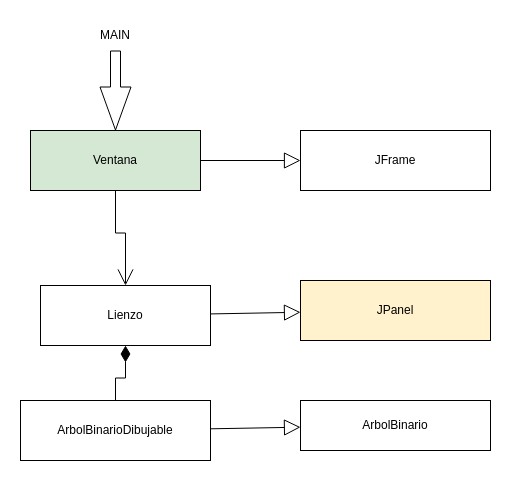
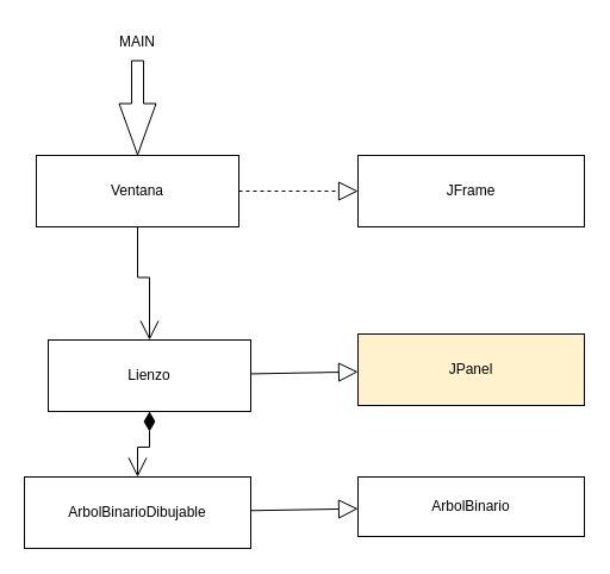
  <mxCell id="0" />
  <mxCell id="1" parent="0" />
  <mxCell id="2" style="edgeStyle=orthogonalEdgeStyle;rounded=0;orthogonalLoop=1;jettySize=auto;html=1;endArrow=open;endFill=0;startSize=14;endSize=14;" edge="1" parent="1" source="4" target="7"><mxGeometry relative="1" as="geometry" /></mxCell>
- <mxCell id="3" style="edgeStyle=none;rounded=0;orthogonalLoop=1;jettySize=auto;html=1;startArrow=none;startFill=0;endArrow=block;endFill=0;startSize=14;endSize=14;" edge="1" parent="1" source="4" target="12"><mxGeometry relative="1" as="geometry" /></mxCell>
- <mxCell id="4" value="Ventana" style="rounded=0;whiteSpace=wrap;html=1;fillColor=#d5e8d4;" vertex="1" parent="1"><mxGeometry x="30" y="130" width="170" height="60" as="geometry" /></mxCell>
- <mxCell id="5" style="edgeStyle=orthogonalEdgeStyle;rounded=0;orthogonalLoop=1;jettySize=auto;html=1;endArrow=none;endFill=0;startArrow=diamondThin;startFill=1;startSize=14;endSize=14;" edge="1" parent="1" source="7" target="9"><mxGeometry relative="1" as="geometry" /></mxCell>
+ <mxCell id="3" style="edgeStyle=none;rounded=0;orthogonalLoop=1;jettySize=auto;html=1;startArrow=none;startFill=0;endArrow=block;endFill=0;startSize=14;endSize=14;dashed=1;" edge="1" parent="1" source="4" target="12"><mxGeometry relative="1" as="geometry" /></mxCell>
+ <mxCell id="4" value="Ventana" style="rounded=0;whiteSpace=wrap;html=1;" vertex="1" parent="1"><mxGeometry x="30" y="130" width="170" height="60" as="geometry" /></mxCell>
+ <mxCell id="5" style="edgeStyle=orthogonalEdgeStyle;rounded=0;orthogonalLoop=1;jettySize=auto;html=1;endArrow=open;endFill=0;startArrow=diamondThin;startFill=1;startSize=14;endSize=14;" edge="1" parent="1" source="7" target="9"><mxGeometry relative="1" as="geometry" /></mxCell>
  <mxCell id="6" style="edgeStyle=none;rounded=0;orthogonalLoop=1;jettySize=auto;html=1;startArrow=none;startFill=0;endArrow=block;endFill=0;startSize=14;endSize=14;" edge="1" parent="1" source="7" target="11"><mxGeometry relative="1" as="geometry" /></mxCell>
  <mxCell id="7" value="Lienzo" style="rounded=0;whiteSpace=wrap;html=1;" vertex="1" parent="1"><mxGeometry x="40" y="285" width="170" height="60" as="geometry" /></mxCell>
  <mxCell id="8" style="edgeStyle=none;rounded=0;orthogonalLoop=1;jettySize=auto;html=1;startArrow=none;startFill=0;endArrow=block;endFill=0;startSize=14;endSize=14;" edge="1" parent="1" source="9" target="10"><mxGeometry relative="1" as="geometry" /></mxCell>
  <mxCell id="9" value="ArbolBinarioDibujable" style="whiteSpace=wrap;html=1;" vertex="1" parent="1"><mxGeometry x="20" y="400" width="190" height="60" as="geometry" /></mxCell>
  <mxCell id="10" value="ArbolBinario" style="whiteSpace=wrap;html=1;" vertex="1" parent="1"><mxGeometry x="300" y="400" width="190" height="50" as="geometry" /></mxCell>
  <mxCell id="11" value="JPanel" style="whiteSpace=wrap;html=1;fillColor=#fff2cc;" vertex="1" parent="1"><mxGeometry x="300" y="280" width="190" height="60" as="geometry" /></mxCell>
  <mxCell id="12" value="JFrame" style="whiteSpace=wrap;html=1;" vertex="1" parent="1"><mxGeometry x="300" y="130" width="190" height="60" as="geometry" /></mxCell>
  <mxCell id="13" value="" style="shape=flexArrow;endArrow=classic;html=1;rounded=0;startSize=14;endSize=14;entryX=0.5;entryY=0;entryDx=0;entryDy=0;" edge="1" parent="1" target="4"><mxGeometry width="50" height="50" relative="1" as="geometry"><mxPoint x="115" y="50" as="sourcePoint" /><mxPoint x="120" y="120" as="targetPoint" /></mxGeometry></mxCell>
  <mxCell id="14" value="MAIN" style="text;html=1;strokeColor=none;fillColor=none;align=center;verticalAlign=middle;whiteSpace=wrap;rounded=0;" vertex="1" parent="1"><mxGeometry x="85" y="20" width="60" height="30" as="geometry" /></mxCell>
